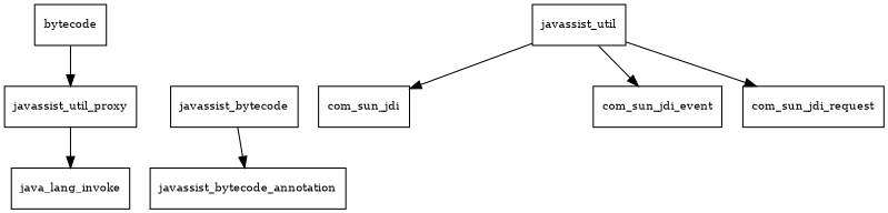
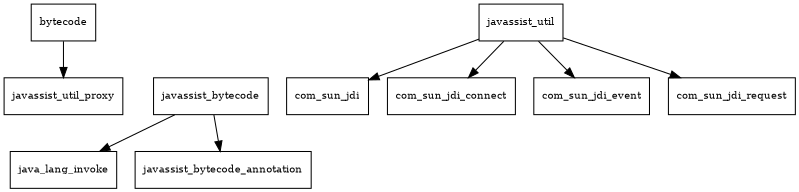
  digraph {
    node [fontsize=10.0 shape=box]
    n1 [label=bytecode]
    javassist_util_proxy
    java_lang_invoke
    javassist_bytecode
    javassist_bytecode_annotation
    javassist_util
    com_sun_jdi
+   com_sun_jdi_connect
    com_sun_jdi_event
    com_sun_jdi_request
    n1 -> javassist_util_proxy
-   javassist_util_proxy -> java_lang_invoke
+   javassist_bytecode -> java_lang_invoke
    javassist_bytecode -> javassist_bytecode_annotation
    javassist_util -> com_sun_jdi
+   javassist_util -> com_sun_jdi_connect
    javassist_util -> com_sun_jdi_event
    javassist_util -> com_sun_jdi_request
  }
